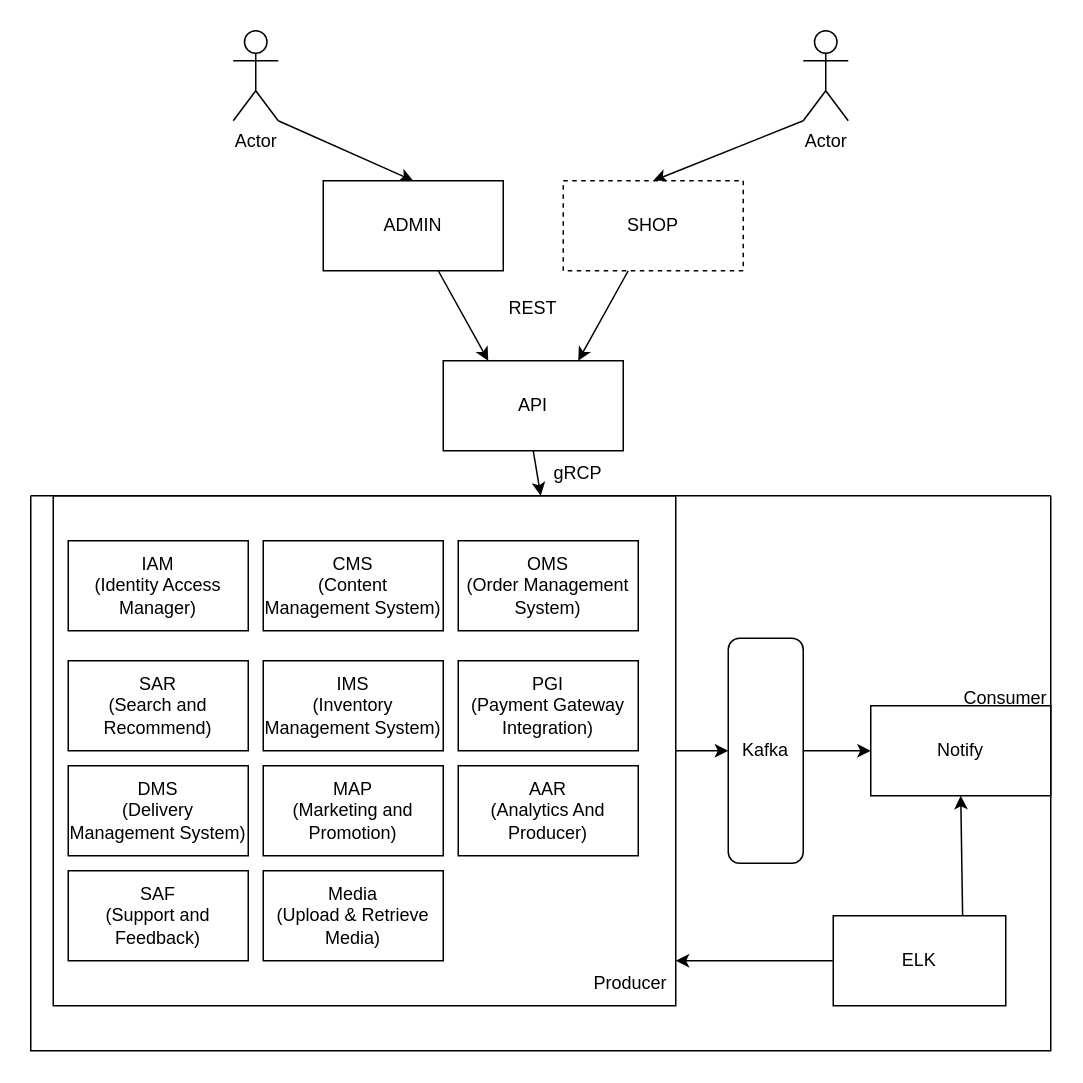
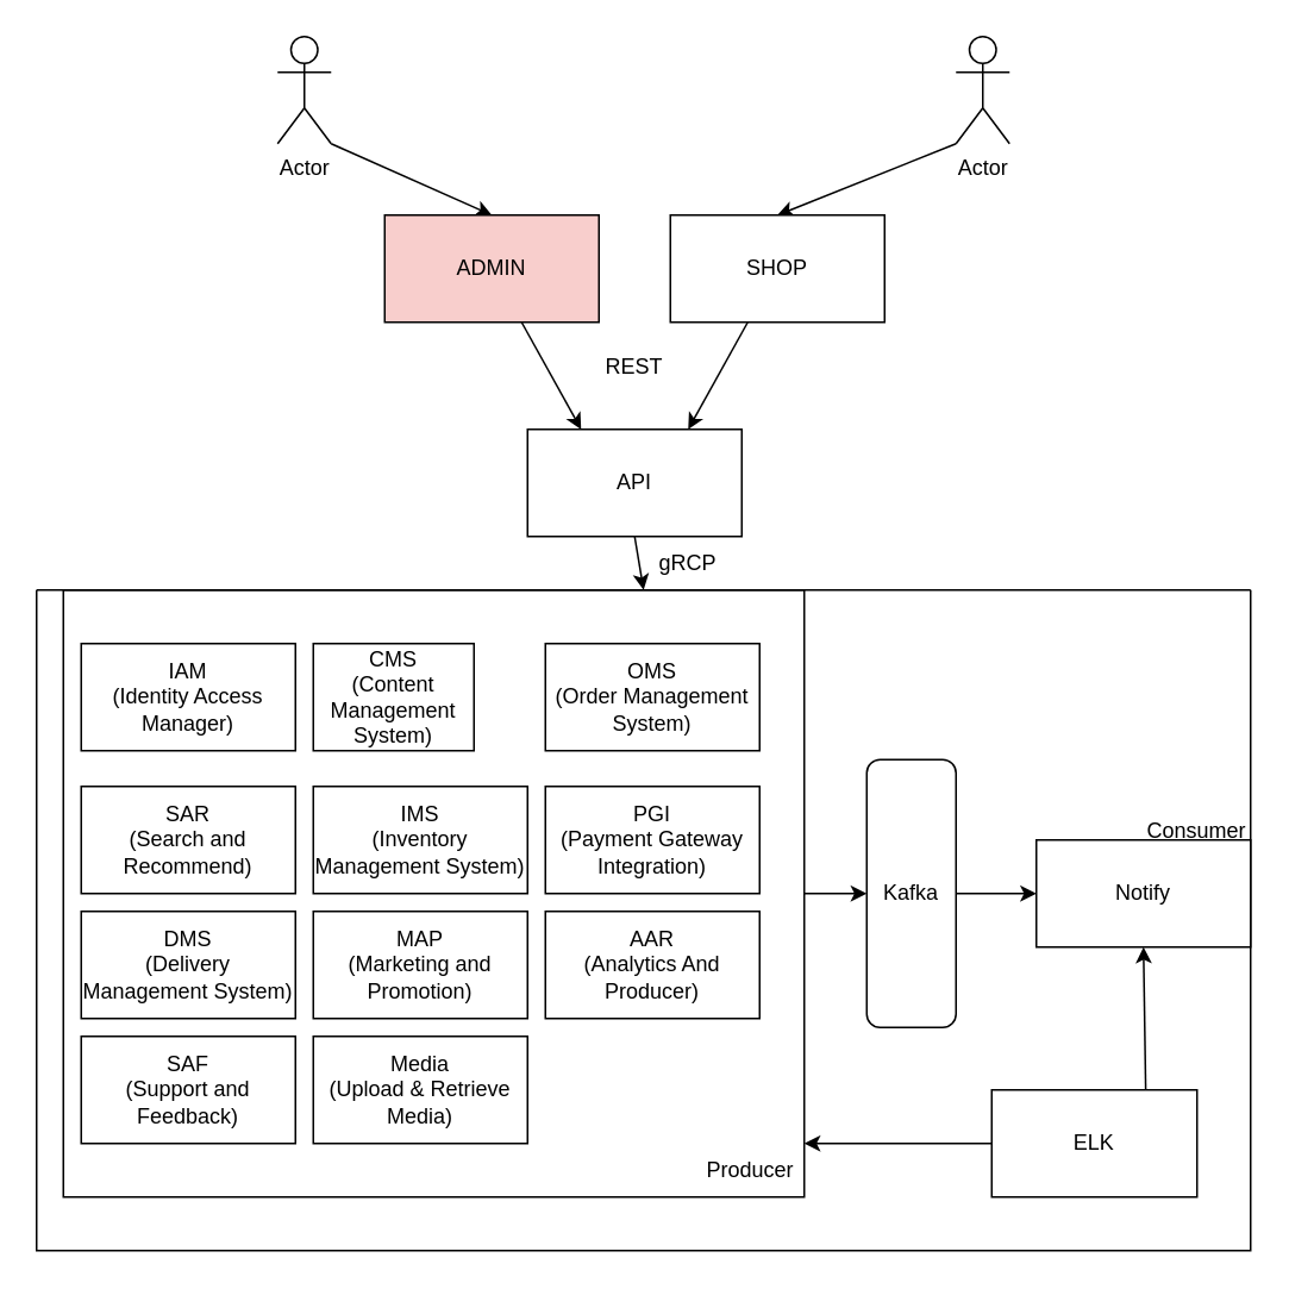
  <mxCell id="0" />
  <mxCell id="1" parent="0" />
  <mxCell id="2" style="edgeStyle=none;html=1;exitX=1;exitY=1;exitDx=0;exitDy=0;exitPerimeter=0;entryX=0.5;entryY=0;entryDx=0;entryDy=0;" edge="1" parent="1" source="3" target="7"><mxGeometry relative="1" as="geometry" /></mxCell>
  <mxCell id="3" value="Actor" style="shape=umlActor;verticalLabelPosition=bottom;verticalAlign=top;html=1;outlineConnect=0;" vertex="1" parent="1"><mxGeometry x="155" y="20" width="30" height="60" as="geometry" /></mxCell>
  <mxCell id="4" style="edgeStyle=none;html=1;exitX=0;exitY=1;exitDx=0;exitDy=0;exitPerimeter=0;entryX=0.5;entryY=0;entryDx=0;entryDy=0;" edge="1" parent="1" source="5" target="9"><mxGeometry relative="1" as="geometry" /></mxCell>
  <mxCell id="5" value="Actor" style="shape=umlActor;verticalLabelPosition=bottom;verticalAlign=top;html=1;outlineConnect=0;" vertex="1" parent="1"><mxGeometry x="535" y="20" width="30" height="60" as="geometry" /></mxCell>
  <mxCell id="6" value="" style="edgeStyle=none;html=1;entryX=0.25;entryY=0;entryDx=0;entryDy=0;" edge="1" parent="1" source="7" target="11"><mxGeometry relative="1" as="geometry" /></mxCell>
- <mxCell id="7" value="ADMIN" style="rounded=0;whiteSpace=wrap;html=1;" vertex="1" parent="1"><mxGeometry x="215" y="120" width="120" height="60" as="geometry" /></mxCell>
+ <mxCell id="7" value="ADMIN" style="rounded=0;whiteSpace=wrap;html=1;fillColor=#f8cecc;" vertex="1" parent="1"><mxGeometry x="215" y="120" width="120" height="60" as="geometry" /></mxCell>
  <mxCell id="8" style="edgeStyle=none;html=1;entryX=0.75;entryY=0;entryDx=0;entryDy=0;" edge="1" parent="1" source="9" target="11"><mxGeometry relative="1" as="geometry" /></mxCell>
- <mxCell id="9" value="SHOP" style="rounded=0;whiteSpace=wrap;html=1;dashed=1;" vertex="1" parent="1"><mxGeometry x="375" y="120" width="120" height="60" as="geometry" /></mxCell>
+ <mxCell id="9" value="SHOP" style="rounded=0;whiteSpace=wrap;html=1;" vertex="1" parent="1"><mxGeometry x="375" y="120" width="120" height="60" as="geometry" /></mxCell>
  <mxCell id="10" style="edgeStyle=none;html=1;exitX=0.5;exitY=1;exitDx=0;exitDy=0;entryX=0.5;entryY=0;entryDx=0;entryDy=0;" edge="1" parent="1" source="11" target="12"><mxGeometry relative="1" as="geometry" /></mxCell>
  <mxCell id="11" value="API" style="whiteSpace=wrap;html=1;rounded=0;" vertex="1" parent="1"><mxGeometry x="295" y="240" width="120" height="60" as="geometry" /></mxCell>
  <mxCell id="12" value="" style="swimlane;startSize=0;" vertex="1" parent="1"><mxGeometry x="20" y="330" width="680" height="370" as="geometry" /></mxCell>
  <mxCell id="13" style="edgeStyle=none;html=1;entryX=0;entryY=0.5;entryDx=0;entryDy=0;" edge="1" parent="12" source="14" target="15"><mxGeometry relative="1" as="geometry" /></mxCell>
  <mxCell id="14" value="Kafka" style="rounded=1;whiteSpace=wrap;html=1;" vertex="1" parent="12"><mxGeometry x="465" y="95" width="50" height="150" as="geometry" /></mxCell>
  <mxCell id="15" value="Notify" style="rounded=0;whiteSpace=wrap;html=1;" vertex="1" parent="12"><mxGeometry x="560" y="140" width="120" height="60" as="geometry" /></mxCell>
  <mxCell id="16" style="edgeStyle=none;html=1;exitX=1;exitY=0.5;exitDx=0;exitDy=0;entryX=0;entryY=0.5;entryDx=0;entryDy=0;" edge="1" parent="12" source="17" target="14"><mxGeometry relative="1" as="geometry" /></mxCell>
  <mxCell id="17" value="" style="swimlane;startSize=0;" vertex="1" parent="12"><mxGeometry x="15" width="415" height="340" as="geometry"><mxRectangle x="320" y="460" width="190" height="40" as="alternateBounds" /></mxGeometry></mxCell>
  <mxCell id="18" value="IAM&lt;br&gt;(Identity Access Manager)" style="rounded=0;whiteSpace=wrap;html=1;" vertex="1" parent="17"><mxGeometry x="10" y="30" width="120" height="60" as="geometry" /></mxCell>
- <mxCell id="19" value="CMS&lt;br&gt;(Content Management System)" style="rounded=0;whiteSpace=wrap;html=1;" vertex="1" parent="17"><mxGeometry x="140" y="30" width="120" height="60" as="geometry" /></mxCell>
+ <mxCell id="19" value="CMS&lt;br&gt;(Content Management System)" style="rounded=0;whiteSpace=wrap;html=1;" vertex="1" parent="17"><mxGeometry x="140" y="30" width="90" height="60" as="geometry" /></mxCell>
  <mxCell id="20" value="OMS&lt;br&gt;(Order Management System)" style="rounded=0;whiteSpace=wrap;html=1;" vertex="1" parent="17"><mxGeometry x="270" y="30" width="120" height="60" as="geometry" /></mxCell>
  <mxCell id="21" value="SAR&lt;br&gt;(Search and Recommend)" style="rounded=0;whiteSpace=wrap;html=1;" vertex="1" parent="17"><mxGeometry x="10" y="110" width="120" height="60" as="geometry" /></mxCell>
  <mxCell id="22" value="IMS&lt;br&gt;(Inventory Management System)" style="rounded=0;whiteSpace=wrap;html=1;" vertex="1" parent="17"><mxGeometry x="140" y="110" width="120" height="60" as="geometry" /></mxCell>
  <mxCell id="23" value="PGI&lt;br&gt;(Payment Gateway Integration)" style="rounded=0;whiteSpace=wrap;html=1;" vertex="1" parent="17"><mxGeometry x="270" y="110" width="120" height="60" as="geometry" /></mxCell>
  <mxCell id="24" value="DMS&lt;br&gt;(Delivery Management System)" style="rounded=0;whiteSpace=wrap;html=1;" vertex="1" parent="17"><mxGeometry x="10" y="180" width="120" height="60" as="geometry" /></mxCell>
  <mxCell id="25" value="MAP&lt;br&gt;(Marketing and Promotion)" style="rounded=0;whiteSpace=wrap;html=1;" vertex="1" parent="17"><mxGeometry x="140" y="180" width="120" height="60" as="geometry" /></mxCell>
  <mxCell id="26" value="AAR&lt;br&gt;(Analytics And Producer)" style="rounded=0;whiteSpace=wrap;html=1;" vertex="1" parent="17"><mxGeometry x="270" y="180" width="120" height="60" as="geometry" /></mxCell>
  <mxCell id="27" value="SAF&lt;br&gt;(Support and Feedback)" style="rounded=0;whiteSpace=wrap;html=1;" vertex="1" parent="17"><mxGeometry x="10" y="250" width="120" height="60" as="geometry" /></mxCell>
  <mxCell id="28" value="Media&lt;br&gt;(Upload &amp;amp; Retrieve Media)" style="rounded=0;whiteSpace=wrap;html=1;" vertex="1" parent="17"><mxGeometry x="140" y="250" width="120" height="60" as="geometry" /></mxCell>
  <mxCell id="29" value="Producer" style="text;html=1;strokeColor=none;fillColor=none;align=center;verticalAlign=middle;whiteSpace=wrap;rounded=0;" vertex="1" parent="17"><mxGeometry x="355" y="310" width="60" height="30" as="geometry" /></mxCell>
  <mxCell id="30" value="Consumer" style="text;html=1;strokeColor=none;fillColor=none;align=center;verticalAlign=middle;whiteSpace=wrap;rounded=0;" vertex="1" parent="12"><mxGeometry x="620" y="120" width="60" height="30" as="geometry" /></mxCell>
  <mxCell id="31" style="edgeStyle=none;html=1;entryX=1;entryY=0;entryDx=0;entryDy=0;" edge="1" parent="12" source="32" target="29"><mxGeometry relative="1" as="geometry" /></mxCell>
  <mxCell id="32" value="ELK" style="rounded=0;whiteSpace=wrap;html=1;" vertex="1" parent="12"><mxGeometry x="535" y="280" width="115" height="60" as="geometry" /></mxCell>
  <mxCell id="33" style="edgeStyle=none;html=1;exitX=0.75;exitY=0;exitDx=0;exitDy=0;entryX=0.5;entryY=1;entryDx=0;entryDy=0;" edge="1" parent="12" source="32" target="15"><mxGeometry relative="1" as="geometry" /></mxCell>
  <mxCell id="34" value="REST" style="text;html=1;strokeColor=none;fillColor=none;align=center;verticalAlign=middle;whiteSpace=wrap;rounded=0;" vertex="1" parent="1"><mxGeometry x="325" y="190" width="60" height="30" as="geometry" /></mxCell>
  <mxCell id="35" value="gRCP" style="text;html=1;strokeColor=none;fillColor=none;align=center;verticalAlign=middle;whiteSpace=wrap;rounded=0;" vertex="1" parent="1"><mxGeometry x="355" y="300" width="60" height="30" as="geometry" /></mxCell>
